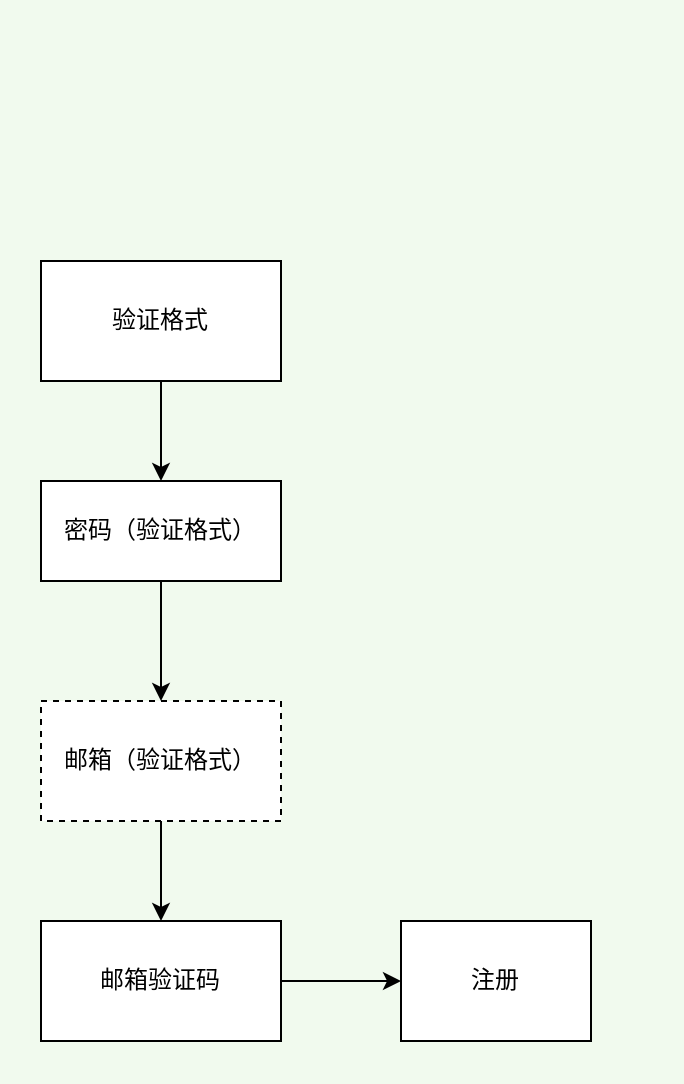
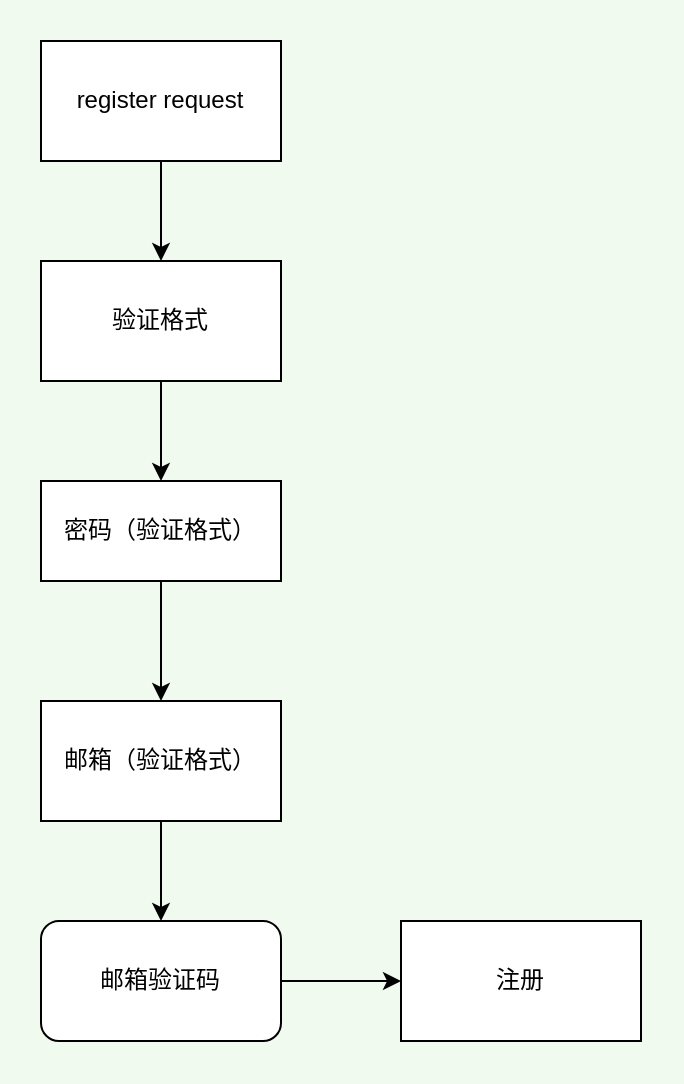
  <mxCell id="0" />
  <mxCell id="1" parent="0" />
+ <mxCell id="2" style="edgeStyle=orthogonalEdgeStyle;rounded=0;orthogonalLoop=1;jettySize=auto;html=1;" edge="1" parent="1" source="3" target="5"><mxGeometry relative="1" as="geometry" /></mxCell>
+ <mxCell id="3" value="register request" style="rounded=0;whiteSpace=wrap;html=1;" vertex="1" parent="1"><mxGeometry x="20" y="20" width="120" height="60" as="geometry" /></mxCell>
  <mxCell id="4" value="" style="edgeStyle=orthogonalEdgeStyle;rounded=0;orthogonalLoop=1;jettySize=auto;html=1;" edge="1" parent="1" source="5" target="7"><mxGeometry relative="1" as="geometry" /></mxCell>
  <mxCell id="5" value="验证格式" style="rounded=0;whiteSpace=wrap;html=1;" vertex="1" parent="1"><mxGeometry x="20" y="130" width="120" height="60" as="geometry" /></mxCell>
  <mxCell id="6" value="" style="edgeStyle=orthogonalEdgeStyle;rounded=0;orthogonalLoop=1;jettySize=auto;html=1;" edge="1" parent="1" source="7" target="9"><mxGeometry relative="1" as="geometry" /></mxCell>
  <mxCell id="7" value="密码（验证格式）" style="whiteSpace=wrap;html=1;rounded=0;" vertex="1" parent="1"><mxGeometry x="20" y="240" width="120" height="50" as="geometry" /></mxCell>
  <mxCell id="8" value="" style="edgeStyle=orthogonalEdgeStyle;rounded=0;orthogonalLoop=1;jettySize=auto;html=1;" edge="1" parent="1" source="9" target="11"><mxGeometry relative="1" as="geometry" /></mxCell>
- <mxCell id="9" value="邮箱（验证格式）" style="whiteSpace=wrap;html=1;rounded=0;dashed=1;" vertex="1" parent="1"><mxGeometry x="20" y="350" width="120" height="60" as="geometry" /></mxCell>
+ <mxCell id="9" value="邮箱（验证格式）" style="whiteSpace=wrap;html=1;rounded=0;" vertex="1" parent="1"><mxGeometry x="20" y="350" width="120" height="60" as="geometry" /></mxCell>
  <mxCell id="10" style="edgeStyle=orthogonalEdgeStyle;rounded=0;orthogonalLoop=1;jettySize=auto;html=1;exitX=1;exitY=0.5;exitDx=0;exitDy=0;" edge="1" parent="1" source="11" target="12"><mxGeometry relative="1" as="geometry" /></mxCell>
- <mxCell id="11" value="邮箱验证码" style="whiteSpace=wrap;html=1;rounded=0;" vertex="1" parent="1"><mxGeometry x="20" y="460" width="120" height="60" as="geometry" /></mxCell>
- <mxCell id="12" value="注册" style="whiteSpace=wrap;html=1;rounded=0;" vertex="1" parent="1"><mxGeometry x="200" y="460" width="95" height="60" as="geometry" /></mxCell>
+ <mxCell id="11" value="邮箱验证码" style="whiteSpace=wrap;html=1;rounded=1;" vertex="1" parent="1"><mxGeometry x="20" y="460" width="120" height="60" as="geometry" /></mxCell>
+ <mxCell id="12" value="注册" style="whiteSpace=wrap;html=1;rounded=0;" vertex="1" parent="1"><mxGeometry x="200" y="460" width="120" height="60" as="geometry" /></mxCell>
